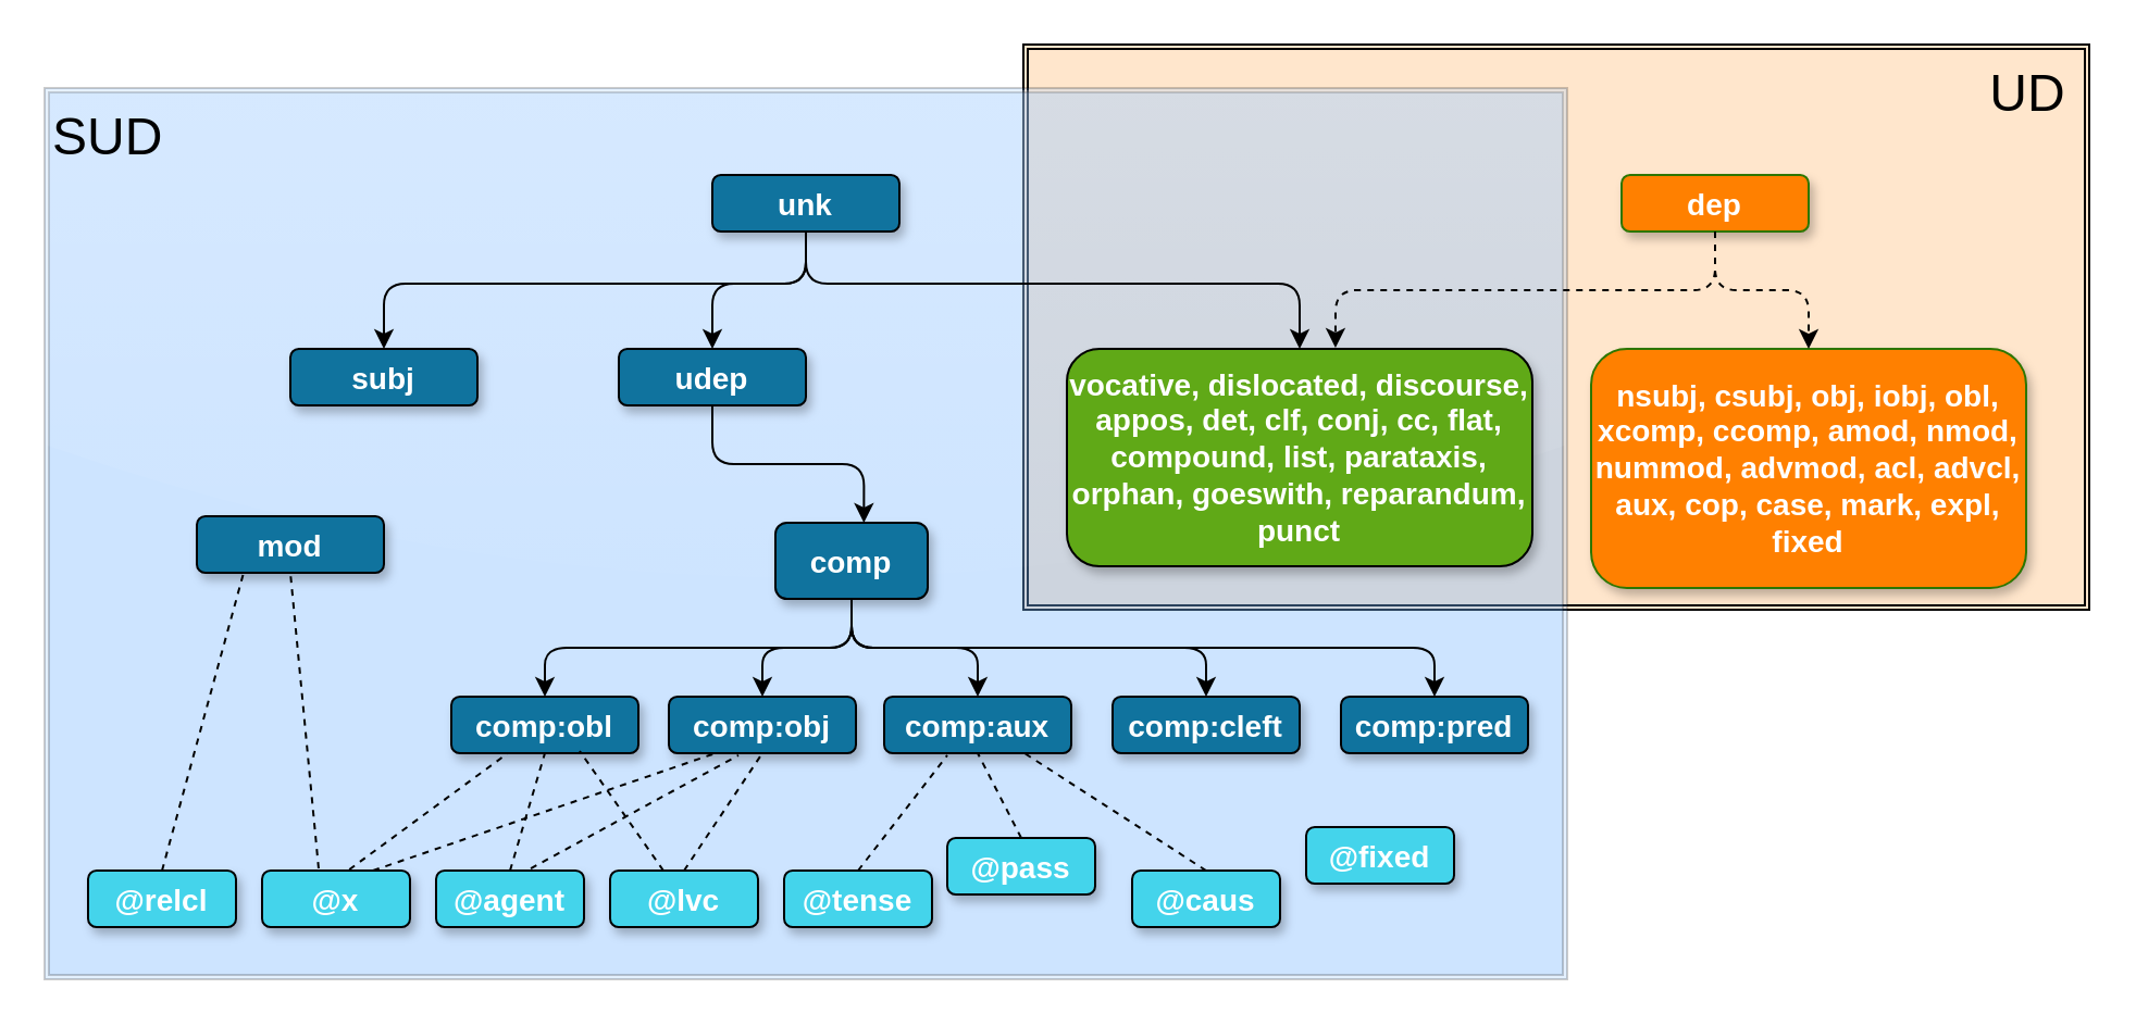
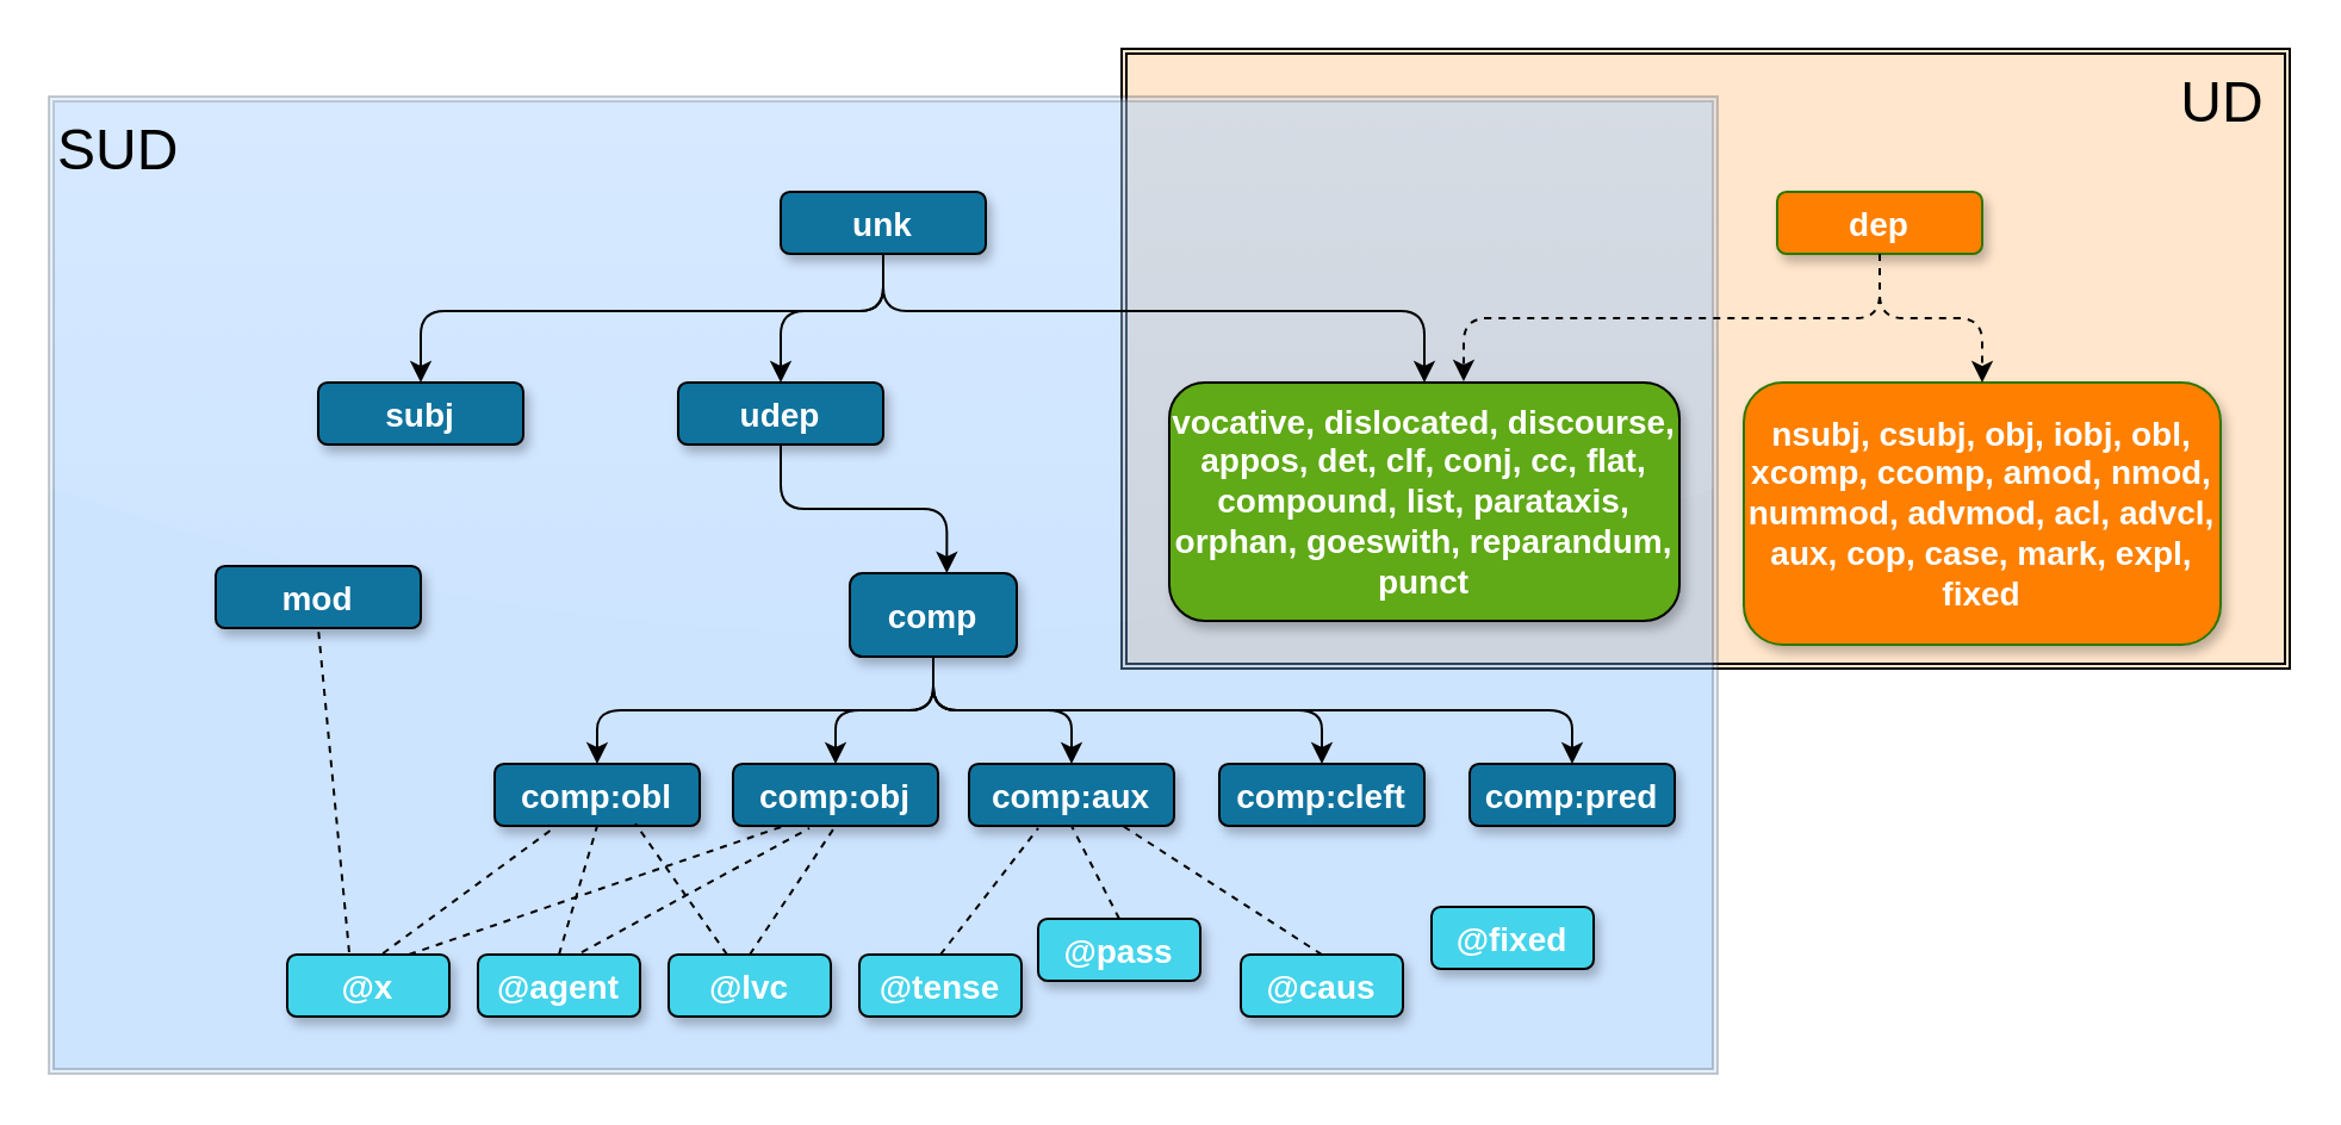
  <mxCell id="0" />
  <mxCell id="1" parent="0" />
  <mxCell id="2" value="UD&amp;nbsp;" style="shape=ext;double=1;rounded=0;whiteSpace=wrap;html=1;strokeColor=#000000;fillColor=#FFE6CC;gradientColor=none;align=right;labelPosition=center;verticalLabelPosition=middle;verticalAlign=top;horizontal=1;fontSize=24;glass=0;" parent="1" vertex="1"><mxGeometry x="470" y="20" width="490" height="260" as="geometry" /></mxCell>
  <mxCell id="3" value="&lt;div style=&quot;text-align: left; font-size: 24px;&quot;&gt;&lt;span style=&quot;font-size: 24px;&quot;&gt;SUD&lt;/span&gt;&lt;/div&gt;&lt;div style=&quot;text-align: left; font-size: 24px;&quot;&gt;&lt;/div&gt;" style="shape=ext;double=1;rounded=0;whiteSpace=wrap;html=1;strokeColor=#000000;fillColor=#75B6FF;opacity=20;glass=1;comic=0;shadow=0;align=left;verticalAlign=top;fontSize=24;" parent="1" vertex="1"><mxGeometry x="20" y="40" width="700" height="410" as="geometry" /></mxCell>
  <mxCell id="4" value="unk" style="rounded=1;fillColor=#10739E;strokeColor=#000000;shadow=1;gradientColor=none;fontStyle=1;fontColor=#FFFFFF;fontSize=14;" parent="1" vertex="1"><mxGeometry x="327" y="80" width="86" height="26" as="geometry" /></mxCell>
  <mxCell id="5" value="subj" style="rounded=1;fillColor=#10739E;strokeColor=#000000;shadow=1;gradientColor=none;fontStyle=1;fontColor=#FFFFFF;fontSize=14;" parent="1" vertex="1"><mxGeometry x="133" y="160" width="86" height="26" as="geometry" /></mxCell>
  <mxCell id="6" value="udep" style="rounded=1;fillColor=#10739E;strokeColor=#000000;shadow=1;gradientColor=none;fontStyle=1;fontColor=#FFFFFF;fontSize=14;" parent="1" vertex="1"><mxGeometry x="284" y="160" width="86" height="26" as="geometry" /></mxCell>
  <mxCell id="7" value="" style="endArrow=classic;html=1;entryX=0.5;entryY=0;entryDx=0;entryDy=0;edgeStyle=orthogonalEdgeStyle;exitX=0.5;exitY=1;exitDx=0;exitDy=0;" parent="1" source="4" target="6" edge="1"><mxGeometry width="50" height="50" relative="1" as="geometry"><mxPoint x="479" y="120" as="sourcePoint" /><mxPoint x="327" y="164" as="targetPoint" /><Array as="points"><mxPoint x="370" y="130" /><mxPoint x="327" y="130" /></Array></mxGeometry></mxCell>
  <mxCell id="8" value="" style="endArrow=classic;html=1;exitX=0.5;exitY=1;exitDx=0;exitDy=0;entryX=0.5;entryY=0;entryDx=0;entryDy=0;edgeStyle=orthogonalEdgeStyle;" parent="1" source="4" target="5" edge="1"><mxGeometry width="50" height="50" relative="1" as="geometry"><mxPoint x="472" y="93" as="sourcePoint" /><mxPoint x="522" y="43" as="targetPoint" /><Array as="points"><mxPoint x="370" y="130" /><mxPoint x="176" y="130" /></Array></mxGeometry></mxCell>
  <mxCell id="9" value="comp" style="rounded=1;fillColor=#10739E;strokeColor=#000000;shadow=1;gradientColor=none;fontStyle=1;fontColor=#FFFFFF;fontSize=14;" parent="1" vertex="1"><mxGeometry x="356" y="240" width="70" height="35" as="geometry" /></mxCell>
  <mxCell id="10" value="mod" style="rounded=1;fillColor=#10739E;strokeColor=#000000;shadow=1;gradientColor=none;fontStyle=1;fontColor=#FFFFFF;fontSize=14;" parent="1" vertex="1"><mxGeometry x="90" y="237" width="86" height="26" as="geometry" /></mxCell>
  <mxCell id="11" value="vocative, dislocated, discourse, appos, det, clf, conj, cc, flat, compound, list, parataxis, orphan, goeswith, reparandum, punct" style="rounded=1;fillColor=#60a917;strokeColor=#000000;shadow=1;fontStyle=1;fontColor=#ffffff;fontSize=14;whiteSpace=wrap;" parent="1" vertex="1"><mxGeometry x="490" y="160" width="214" height="100" as="geometry" /></mxCell>
  <mxCell id="12" value="dep" style="rounded=1;fillColor=#FF8000;strokeColor=#2D7600;shadow=1;fontStyle=1;fontColor=#ffffff;fontSize=14;" parent="1" vertex="1"><mxGeometry x="745" y="80" width="86" height="26" as="geometry" /></mxCell>
  <mxCell id="13" value="" style="endArrow=classic;html=1;exitX=0.5;exitY=1;exitDx=0;exitDy=0;entryX=0.581;entryY=0;entryDx=0;entryDy=0;entryPerimeter=0;edgeStyle=orthogonalEdgeStyle;" parent="1" source="6" target="9" edge="1"><mxGeometry width="50" height="50" relative="1" as="geometry"><mxPoint x="167" y="350" as="sourcePoint" /><mxPoint x="217" y="300" as="targetPoint" /></mxGeometry></mxCell>
  <mxCell id="14" value="comp:aux" style="rounded=1;fillColor=#10739E;strokeColor=#000000;shadow=1;gradientColor=none;fontStyle=1;fontColor=#FFFFFF;fontSize=14;" parent="1" vertex="1"><mxGeometry x="406" y="320" width="86" height="26" as="geometry" /></mxCell>
  <mxCell id="15" value="comp:obj" style="rounded=1;fillColor=#10739E;strokeColor=#000000;shadow=1;gradientColor=none;fontStyle=1;fontColor=#FFFFFF;fontSize=14;" parent="1" vertex="1"><mxGeometry x="307" y="320" width="86" height="26" as="geometry" /></mxCell>
  <mxCell id="16" value="comp:obl" style="rounded=1;fillColor=#10739E;strokeColor=#000000;shadow=1;gradientColor=none;fontStyle=1;fontColor=#FFFFFF;fontSize=14;" parent="1" vertex="1"><mxGeometry x="207" y="320" width="86" height="26" as="geometry" /></mxCell>
  <mxCell id="17" value="@x" style="rounded=1;fillColor=#44D4EB;strokeColor=#000000;shadow=1;gradientColor=none;fontStyle=1;fontColor=#FFFFFF;fontSize=14;" parent="1" vertex="1"><mxGeometry x="120" y="400" width="68" height="26" as="geometry" /></mxCell>
  <mxCell id="18" value="@agent" style="rounded=1;fillColor=#44D4EB;strokeColor=#000000;shadow=1;gradientColor=none;fontStyle=1;fontColor=#FFFFFF;fontSize=14;" parent="1" vertex="1"><mxGeometry x="200" y="400" width="68" height="26" as="geometry" /></mxCell>
  <mxCell id="19" value="@lvc" style="rounded=1;fillColor=#44D4EB;strokeColor=#000000;shadow=1;gradientColor=none;fontStyle=1;fontColor=#FFFFFF;fontSize=14;" parent="1" vertex="1"><mxGeometry x="280" y="400" width="68" height="26" as="geometry" /></mxCell>
  <mxCell id="20" value="nsubj, csubj, obj, iobj, obl, xcomp, ccomp, amod, nmod, nummod, advmod, acl, advcl, aux, cop, case, mark, expl, fixed" style="rounded=1;fillColor=#FF8000;strokeColor=#2D7600;shadow=1;fontStyle=1;fontColor=#ffffff;fontSize=14;whiteSpace=wrap;" parent="1" vertex="1"><mxGeometry x="731" y="160" width="200" height="110" as="geometry" /></mxCell>
  <mxCell id="21" value="" style="endArrow=classic;html=1;exitX=0.5;exitY=1;exitDx=0;exitDy=0;entryX=0.5;entryY=0;entryDx=0;entryDy=0;edgeStyle=orthogonalEdgeStyle;" parent="1" source="9" target="16" edge="1"><mxGeometry width="50" height="50" relative="1" as="geometry"><mxPoint x="162" y="500" as="sourcePoint" /><mxPoint x="212" y="450" as="targetPoint" /></mxGeometry></mxCell>
  <mxCell id="22" value="" style="endArrow=classic;html=1;exitX=0.5;exitY=1;exitDx=0;exitDy=0;entryX=0.5;entryY=0;entryDx=0;entryDy=0;edgeStyle=orthogonalEdgeStyle;" parent="1" source="9" target="15" edge="1"><mxGeometry width="50" height="50" relative="1" as="geometry"><mxPoint x="409" y="276" as="sourcePoint" /><mxPoint x="260" y="330" as="targetPoint" /></mxGeometry></mxCell>
  <mxCell id="23" value="" style="endArrow=classic;html=1;exitX=0.5;exitY=1;exitDx=0;exitDy=0;entryX=0.5;entryY=0;entryDx=0;entryDy=0;edgeStyle=orthogonalEdgeStyle;" parent="1" source="9" target="14" edge="1"><mxGeometry width="50" height="50" relative="1" as="geometry"><mxPoint x="284" y="286" as="sourcePoint" /><mxPoint x="135" y="340" as="targetPoint" /></mxGeometry></mxCell>
  <mxCell id="24" value="" style="endArrow=classic;html=1;exitX=0.5;exitY=1;exitDx=0;exitDy=0;edgeStyle=orthogonalEdgeStyle;entryX=0.5;entryY=0;entryDx=0;entryDy=0;" parent="1" source="4" target="11" edge="1"><mxGeometry width="50" height="50" relative="1" as="geometry"><mxPoint x="280" y="500" as="sourcePoint" /><mxPoint x="620" y="160" as="targetPoint" /><Array as="points"><mxPoint x="370" y="130" /><mxPoint x="597" y="130" /></Array></mxGeometry></mxCell>
  <mxCell id="25" value="" style="endArrow=classic;html=1;entryX=0.577;entryY=-0.005;entryDx=0;entryDy=0;exitX=0.5;exitY=1;exitDx=0;exitDy=0;edgeStyle=orthogonalEdgeStyle;entryPerimeter=0;dashed=1;" parent="1" source="12" target="11" edge="1"><mxGeometry width="50" height="50" relative="1" as="geometry"><mxPoint x="241" y="580" as="sourcePoint" /><mxPoint x="591" y="380" as="targetPoint" /></mxGeometry></mxCell>
  <mxCell id="26" value="" style="endArrow=classic;html=1;exitX=0.5;exitY=1;exitDx=0;exitDy=0;entryX=0.5;entryY=0;entryDx=0;entryDy=0;edgeStyle=orthogonalEdgeStyle;dashed=1;" parent="1" source="12" target="20" edge="1"><mxGeometry width="50" height="50" relative="1" as="geometry"><mxPoint x="306" y="286" as="sourcePoint" /><mxPoint x="348" y="340" as="targetPoint" /></mxGeometry></mxCell>
  <mxCell id="27" value="" style="endArrow=none;dashed=1;html=1;fontSize=24;entryX=0.5;entryY=1;entryDx=0;entryDy=0;exitX=0.382;exitY=-0.038;exitDx=0;exitDy=0;exitPerimeter=0;" parent="1" source="17" edge="1"><mxGeometry width="50" height="50" relative="1" as="geometry"><mxPoint x="133" y="400" as="sourcePoint" /><mxPoint x="133" y="263" as="targetPoint" /></mxGeometry></mxCell>
  <mxCell id="28" value="" style="endArrow=none;dashed=1;html=1;fontSize=24;entryX=0.5;entryY=1;entryDx=0;entryDy=0;exitX=0.59;exitY=-0.019;exitDx=0;exitDy=0;exitPerimeter=0;" parent="1" source="17" edge="1"><mxGeometry width="50" height="50" relative="1" as="geometry"><mxPoint x="147" y="395" as="sourcePoint" /><mxPoint x="233" y="346" as="targetPoint" /></mxGeometry></mxCell>
  <mxCell id="29" value="" style="endArrow=none;dashed=1;html=1;fontSize=24;entryX=0.5;entryY=1;entryDx=0;entryDy=0;exitX=0.5;exitY=0;exitDx=0;exitDy=0;" parent="1" source="18" target="16" edge="1"><mxGeometry width="50" height="50" relative="1" as="geometry"><mxPoint x="150" y="410" as="sourcePoint" /><mxPoint x="260" y="356" as="targetPoint" /></mxGeometry></mxCell>
  <mxCell id="30" value="" style="endArrow=none;dashed=1;html=1;fontSize=24;exitX=0.5;exitY=0;exitDx=0;exitDy=0;" parent="1" source="19" edge="1"><mxGeometry width="50" height="50" relative="1" as="geometry"><mxPoint x="350" y="401" as="sourcePoint" /><mxPoint x="350" y="346" as="targetPoint" /></mxGeometry></mxCell>
  <mxCell id="31" value="" style="endArrow=none;dashed=1;html=1;fontSize=24;entryX=0.25;entryY=1;entryDx=0;entryDy=0;exitX=0.75;exitY=0;exitDx=0;exitDy=0;" parent="1" source="17" target="15" edge="1"><mxGeometry width="50" height="50" relative="1" as="geometry"><mxPoint x="170" y="430" as="sourcePoint" /><mxPoint x="280" y="376" as="targetPoint" /></mxGeometry></mxCell>
  <mxCell id="32" value="" style="endArrow=none;dashed=1;html=1;fontSize=24;entryX=0.372;entryY=1.038;entryDx=0;entryDy=0;exitX=0.64;exitY=-0.038;exitDx=0;exitDy=0;entryPerimeter=0;exitPerimeter=0;" parent="1" source="18" target="15" edge="1"><mxGeometry width="50" height="50" relative="1" as="geometry"><mxPoint x="180" y="440" as="sourcePoint" /><mxPoint x="290" y="386" as="targetPoint" /></mxGeometry></mxCell>
  <mxCell id="33" value="@pass" style="rounded=1;fillColor=#44D4EB;strokeColor=#000000;shadow=1;gradientColor=none;fontStyle=1;fontColor=#FFFFFF;fontSize=14;" parent="1" vertex="1"><mxGeometry x="435" y="385" width="68" height="26" as="geometry" /></mxCell>
  <mxCell id="34" value="@caus" style="rounded=1;fillColor=#44D4EB;strokeColor=#000000;shadow=1;gradientColor=none;fontStyle=1;fontColor=#FFFFFF;fontSize=14;" parent="1" vertex="1"><mxGeometry x="520" y="400" width="68" height="26" as="geometry" /></mxCell>
  <mxCell id="35" value="" style="endArrow=none;dashed=1;html=1;fontSize=24;entryX=0.686;entryY=0.962;entryDx=0;entryDy=0;exitX=0.36;exitY=0;exitDx=0;exitDy=0;entryPerimeter=0;exitPerimeter=0;" parent="1" source="19" target="16" edge="1"><mxGeometry width="50" height="50" relative="1" as="geometry"><mxPoint x="260" y="410" as="sourcePoint" /><mxPoint x="260" y="356" as="targetPoint" /></mxGeometry></mxCell>
  <mxCell id="36" value="" style="endArrow=none;dashed=1;html=1;fontSize=24;entryX=0.5;entryY=1;entryDx=0;entryDy=0;exitX=0.5;exitY=0;exitDx=0;exitDy=0;" parent="1" source="33" target="14" edge="1"><mxGeometry width="50" height="50" relative="1" as="geometry"><mxPoint x="350" y="410" as="sourcePoint" /><mxPoint x="276" y="355" as="targetPoint" /></mxGeometry></mxCell>
  <mxCell id="37" value="" style="endArrow=none;dashed=1;html=1;fontSize=24;entryX=0.75;entryY=1;entryDx=0;entryDy=0;exitX=0.5;exitY=0;exitDx=0;exitDy=0;" parent="1" source="34" target="14" edge="1"><mxGeometry width="50" height="50" relative="1" as="geometry"><mxPoint x="464" y="410" as="sourcePoint" /><mxPoint x="459" y="356" as="targetPoint" /></mxGeometry></mxCell>
  <mxCell id="38" value="comp:cleft" style="rounded=1;fillColor=#10739E;strokeColor=#000000;shadow=1;gradientColor=none;fontStyle=1;fontColor=#FFFFFF;fontSize=14;" parent="1" vertex="1"><mxGeometry x="511" y="320" width="86" height="26" as="geometry" /></mxCell>
  <mxCell id="39" value="" style="endArrow=classic;html=1;exitX=0.5;exitY=1;exitDx=0;exitDy=0;entryX=0.5;entryY=0;entryDx=0;entryDy=0;edgeStyle=orthogonalEdgeStyle;" parent="1" source="9" target="38" edge="1"><mxGeometry width="50" height="50" relative="1" as="geometry"><mxPoint x="462" y="276" as="sourcePoint" /><mxPoint x="512" y="330" as="targetPoint" /></mxGeometry></mxCell>
  <mxCell id="40" value="comp:pred" style="rounded=1;fillColor=#10739E;strokeColor=#000000;shadow=1;gradientColor=none;fontStyle=1;fontColor=#FFFFFF;fontSize=14;" parent="1" vertex="1"><mxGeometry x="616" y="320" width="86" height="26" as="geometry" /></mxCell>
  <mxCell id="41" value="" style="endArrow=classic;html=1;entryX=0.5;entryY=0;entryDx=0;entryDy=0;edgeStyle=orthogonalEdgeStyle;exitX=0.5;exitY=1;exitDx=0;exitDy=0;" parent="1" source="9" target="40" edge="1"><mxGeometry width="50" height="50" relative="1" as="geometry"><mxPoint x="409" y="276" as="sourcePoint" /><mxPoint x="564" y="330" as="targetPoint" /></mxGeometry></mxCell>
  <mxCell id="42" value="@fixed" style="rounded=1;fillColor=#44D4EB;strokeColor=#000000;shadow=1;gradientColor=none;fontStyle=1;fontColor=#FFFFFF;fontSize=14;" parent="1" vertex="1"><mxGeometry x="600" y="380" width="68" height="26" as="geometry" /></mxCell>
- <mxCell id="43" value="@relcl" style="rounded=1;fillColor=#44D4EB;strokeColor=#000000;shadow=1;gradientColor=none;fontStyle=1;fontColor=#FFFFFF;fontSize=14;" parent="1" vertex="1"><mxGeometry x="40" y="400" width="68" height="26" as="geometry" /></mxCell>
- <mxCell id="44" value="" style="endArrow=none;dashed=1;html=1;entryX=0.25;entryY=1;entryDx=0;entryDy=0;exitX=0.5;exitY=0;exitDx=0;exitDy=0;" parent="1" source="43" target="10" edge="1"><mxGeometry width="50" height="50" relative="1" as="geometry"><mxPoint x="40" y="390" as="sourcePoint" /><mxPoint x="20" y="470" as="targetPoint" /></mxGeometry></mxCell>
  <mxCell id="45" value="@tense" style="rounded=1;fillColor=#44D4EB;strokeColor=#000000;shadow=1;gradientColor=none;fontStyle=1;fontColor=#FFFFFF;fontSize=14;" parent="1" vertex="1"><mxGeometry x="360" y="400" width="68" height="26" as="geometry" /></mxCell>
  <mxCell id="46" value="" style="endArrow=none;dashed=1;html=1;entryX=0.337;entryY=1.038;entryDx=0;entryDy=0;entryPerimeter=0;exitX=0.5;exitY=0;exitDx=0;exitDy=0;" parent="1" source="45" target="14" edge="1"><mxGeometry width="50" height="50" relative="1" as="geometry"><mxPoint x="-30" y="520" as="sourcePoint" /><mxPoint x="20" y="470" as="targetPoint" /></mxGeometry></mxCell>
